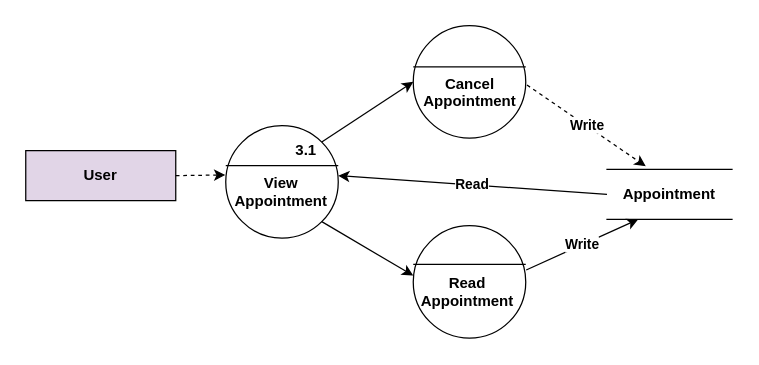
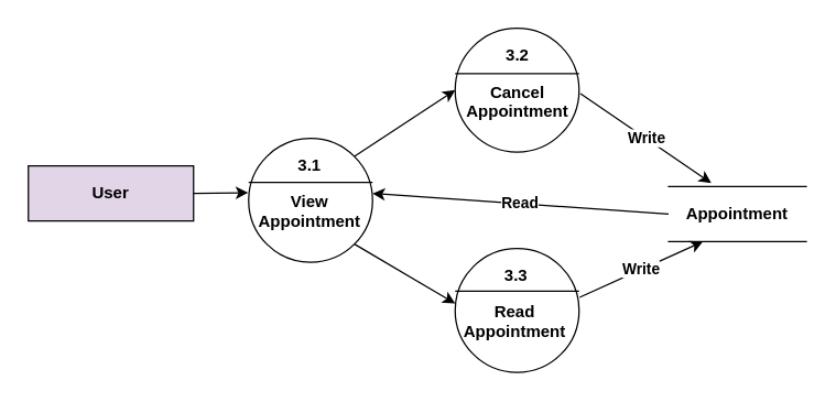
  <mxCell id="0" />
  <mxCell id="1" parent="0" />
  <mxCell id="2" value="&lt;b&gt;User&lt;/b&gt;" style="rounded=0;whiteSpace=wrap;html=1;fillColor=#e1d5e7;" parent="1" vertex="1"><mxGeometry x="20" y="120" width="120" height="40" as="geometry" /></mxCell>
- <mxCell id="3" style="rounded=0;orthogonalLoop=1;jettySize=auto;html=1;exitX=1;exitY=0.5;exitDx=0;exitDy=0;entryX=0.007;entryY=0.05;entryDx=0;entryDy=0;entryPerimeter=0;dashed=1;" parent="1" source="2" edge="1" target="14"><mxGeometry relative="1" as="geometry"><mxPoint x="170" y="140" as="targetPoint" /><mxPoint x="200" y="125" as="sourcePoint" /></mxGeometry></mxCell>
+ <mxCell id="3" style="rounded=0;orthogonalLoop=1;jettySize=auto;html=1;exitX=1;exitY=0.5;exitDx=0;exitDy=0;entryX=0.007;entryY=0.05;entryDx=0;entryDy=0;entryPerimeter=0;" parent="1" source="2" edge="1" target="14"><mxGeometry relative="1" as="geometry"><mxPoint x="170" y="140" as="targetPoint" /><mxPoint x="200" y="125" as="sourcePoint" /></mxGeometry></mxCell>
  <mxCell id="4" value="" style="ellipse;whiteSpace=wrap;html=1;aspect=fixed;" parent="1" vertex="1"><mxGeometry x="180" y="100" width="90" height="90" as="geometry" /></mxCell>
  <mxCell id="5" value="" style="endArrow=none;html=1;rounded=0;exitX=0;exitY=0.5;exitDx=0;exitDy=0;entryX=1;entryY=0.5;entryDx=0;entryDy=0;" parent="1" edge="1"><mxGeometry width="50" height="50" relative="1" as="geometry"><mxPoint x="180" y="132" as="sourcePoint" /><mxPoint x="270" y="132" as="targetPoint" /></mxGeometry></mxCell>
  <mxCell id="6" value="" style="ellipse;whiteSpace=wrap;html=1;aspect=fixed;" parent="1" vertex="1"><mxGeometry x="330" y="20" width="90" height="90" as="geometry" /></mxCell>
  <mxCell id="7" value="" style="endArrow=none;html=1;rounded=0;exitX=0;exitY=0.5;exitDx=0;exitDy=0;entryX=1;entryY=0.5;entryDx=0;entryDy=0;" parent="1" edge="1"><mxGeometry width="50" height="50" relative="1" as="geometry"><mxPoint x="330" y="53" as="sourcePoint" /><mxPoint x="420" y="53" as="targetPoint" /></mxGeometry></mxCell>
  <mxCell id="8" value="" style="ellipse;whiteSpace=wrap;html=1;aspect=fixed;" parent="1" vertex="1"><mxGeometry x="330" y="180" width="90" height="90" as="geometry" /></mxCell>
  <mxCell id="9" value="" style="endArrow=none;html=1;rounded=0;exitX=0;exitY=0.5;exitDx=0;exitDy=0;entryX=1;entryY=0.5;entryDx=0;entryDy=0;" parent="1" edge="1"><mxGeometry width="50" height="50" relative="1" as="geometry"><mxPoint x="330" y="211" as="sourcePoint" /><mxPoint x="420" y="211" as="targetPoint" /></mxGeometry></mxCell>
  <mxCell id="10" value="&lt;b&gt;Appointment&lt;/b&gt;" style="shape=partialRectangle;whiteSpace=wrap;html=1;left=0;right=0;fillColor=none;" parent="1" vertex="1"><mxGeometry x="485" y="135" width="100" height="40" as="geometry" /></mxCell>
  <mxCell id="11" style="rounded=0;orthogonalLoop=1;jettySize=auto;html=1;exitX=1;exitY=0;exitDx=0;exitDy=0;entryX=0;entryY=0.5;entryDx=0;entryDy=0;" parent="1" source="4" target="6" edge="1"><mxGeometry relative="1" as="geometry"><mxPoint x="315" y="120" as="targetPoint" /><mxPoint x="275" y="120" as="sourcePoint" /></mxGeometry></mxCell>
  <mxCell id="12" style="rounded=0;orthogonalLoop=1;jettySize=auto;html=1;exitX=1;exitY=1;exitDx=0;exitDy=0;" parent="1" source="4" edge="1"><mxGeometry relative="1" as="geometry"><mxPoint x="330" y="220" as="targetPoint" /><mxPoint x="150" y="160" as="sourcePoint" /></mxGeometry></mxCell>
- <mxCell id="13" value="&lt;b&gt;3.1&lt;/b&gt;" style="text;html=1;resizable=0;autosize=1;align=center;verticalAlign=middle;points=[];fillColor=none;strokeColor=none;rounded=0;" parent="1" vertex="1"><mxGeometry x="229" y="110" width="30" height="20" as="geometry" /></mxCell>
+ <mxCell id="13" value="&lt;b&gt;3.1&lt;/b&gt;" style="text;html=1;resizable=0;autosize=1;align=center;verticalAlign=middle;points=[];fillColor=none;strokeColor=none;rounded=0;" parent="1" vertex="1"><mxGeometry x="209" y="110" width="30" height="20" as="geometry" /></mxCell>
  <mxCell id="14" value="&lt;b&gt;View&lt;br&gt;Appointment&lt;br&gt;&lt;/b&gt;" style="text;html=1;resizable=0;autosize=1;align=center;verticalAlign=middle;points=[];fillColor=none;strokeColor=none;rounded=0;" parent="1" vertex="1"><mxGeometry x="179" y="138" width="90" height="30" as="geometry" /></mxCell>
  <mxCell id="15" value="&lt;b&gt;Cancel&lt;br&gt;Appointment&lt;br&gt;&lt;br&gt;&lt;/b&gt;" style="text;html=1;resizable=0;autosize=1;align=center;verticalAlign=middle;points=[];fillColor=none;strokeColor=none;rounded=0;" parent="1" vertex="1"><mxGeometry x="330" y="56" width="90" height="50" as="geometry" /></mxCell>
  <mxCell id="16" value="&lt;b&gt;Read&lt;br&gt;Appointment&lt;br&gt;&lt;/b&gt;" style="text;html=1;resizable=0;autosize=1;align=center;verticalAlign=middle;points=[];fillColor=none;strokeColor=none;rounded=0;" parent="1" vertex="1"><mxGeometry x="328" y="218" width="90" height="30" as="geometry" /></mxCell>
+ <mxCell id="17" value="&lt;b&gt;3.2&lt;/b&gt;" style="text;html=1;resizable=0;autosize=1;align=center;verticalAlign=middle;points=[];fillColor=none;strokeColor=none;rounded=0;" parent="1" vertex="1"><mxGeometry x="360" y="30" width="30" height="20" as="geometry" /></mxCell>
+ <mxCell id="18" value="&lt;b&gt;3.3&lt;/b&gt;" style="text;html=1;resizable=0;autosize=1;align=center;verticalAlign=middle;points=[];fillColor=none;strokeColor=none;rounded=0;" parent="1" vertex="1"><mxGeometry x="359" y="190" width="30" height="20" as="geometry" /></mxCell>
  <mxCell id="19" value="&lt;b&gt;Read&lt;/b&gt;" style="endArrow=classic;html=1;rounded=0;exitX=0;exitY=0.5;exitDx=0;exitDy=0;" parent="1" source="10" edge="1"><mxGeometry width="50" height="50" relative="1" as="geometry"><mxPoint x="290" y="180" as="sourcePoint" /><mxPoint x="270" y="140" as="targetPoint" /></mxGeometry></mxCell>
- <mxCell id="20" value="&lt;b&gt;Write&lt;/b&gt;" style="rounded=0;orthogonalLoop=1;jettySize=auto;html=1;exitX=1.011;exitY=0.23;exitDx=0;exitDy=0;entryX=0.31;entryY=-0.062;entryDx=0;entryDy=0;exitPerimeter=0;entryPerimeter=0;dashed=1;" parent="1" target="10" edge="1" source="15"><mxGeometry relative="1" as="geometry"><mxPoint x="491.72" y="110" as="targetPoint" /><mxPoint x="410.004" y="58.284" as="sourcePoint" /></mxGeometry></mxCell>
+ <mxCell id="20" value="&lt;b&gt;Write&lt;/b&gt;" style="rounded=0;orthogonalLoop=1;jettySize=auto;html=1;exitX=1.011;exitY=0.23;exitDx=0;exitDy=0;entryX=0.31;entryY=-0.062;entryDx=0;entryDy=0;exitPerimeter=0;entryPerimeter=0;" parent="1" target="10" edge="1" source="15"><mxGeometry relative="1" as="geometry"><mxPoint x="491.72" y="110" as="targetPoint" /><mxPoint x="410.004" y="58.284" as="sourcePoint" /></mxGeometry></mxCell>
  <mxCell id="21" value="&lt;b&gt;Write&lt;/b&gt;" style="rounded=0;orthogonalLoop=1;jettySize=auto;html=1;exitX=1.004;exitY=0.394;exitDx=0;exitDy=0;entryX=0.25;entryY=1;entryDx=0;entryDy=0;exitPerimeter=0;" parent="1" target="10" edge="1" source="8"><mxGeometry relative="1" as="geometry"><mxPoint x="491.72" y="170" as="targetPoint" /><mxPoint x="410.004" y="221.716" as="sourcePoint" /></mxGeometry></mxCell>
